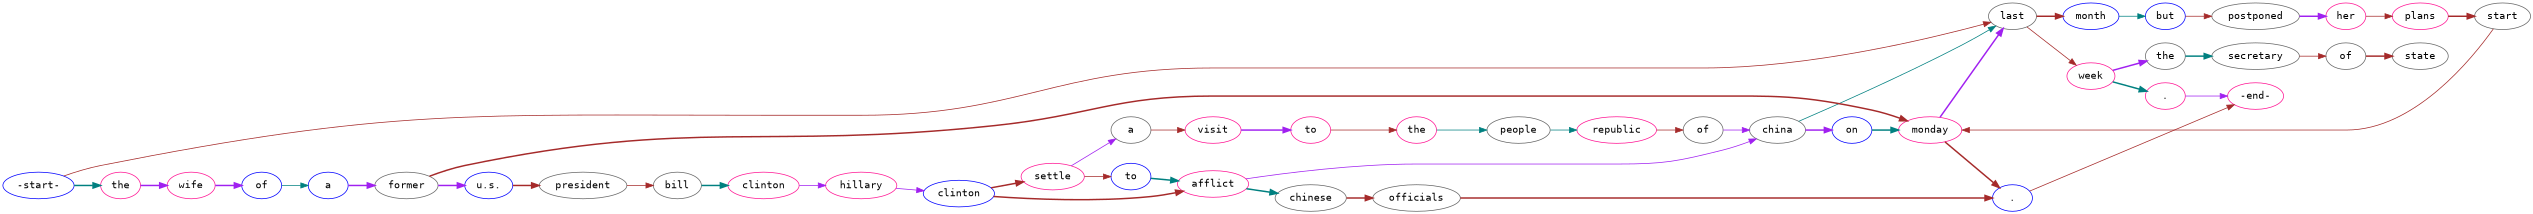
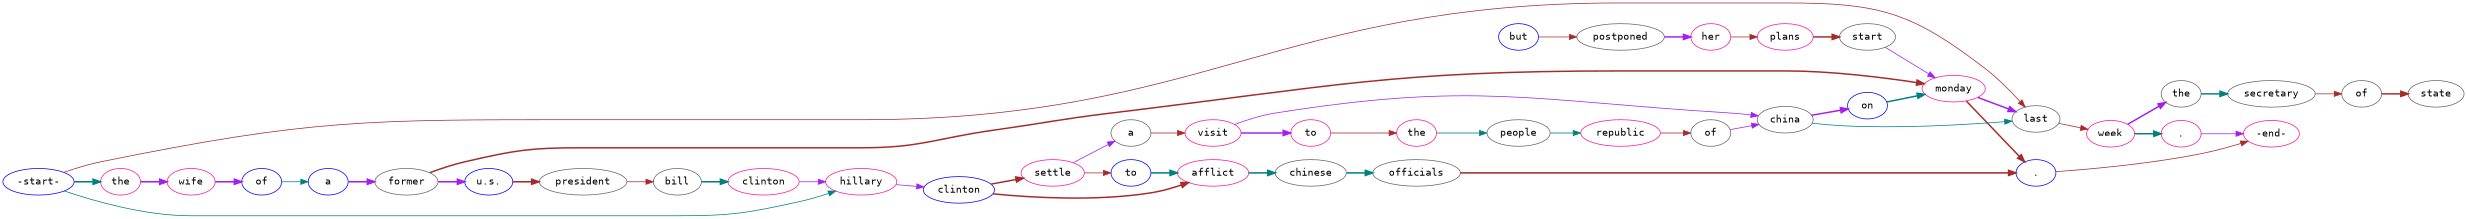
  strict digraph {
    fontname="DejaVu Sans Mono"
    rankdir=LR
    node [color=deeppink fontname="DejaVu Sans Mono"]
    edge [color=brown fontname="DejaVu Sans Mono" style=bold weight=2.0]
    n1 [info="[(0, 15), (1, 14), (2, 13)]" label=monday]
    n2 [color=gray40 info="[(0, 14), (1, 7), (1, 15), (3, 1)]" label=last]
    n3 [color=blue info="[(0, 16), (2, 14), (3, 12)]" label="."]
-   n4 [color=blue info="[(1, 8)]" label=month]
    n5 [info="[(1, 16), (3, 2)]" label=week]
    n6 [info="[(0, 17), (1, 18), (2, 15), (3, 13)]" label="-end-"]
    n7 [color=blue info="[(1, 9)]" label=but]
    n8 [color=gray40 info="[(3, 3)]" label=the]
    n9 [info="[(1, 17)]" label="."]
    n10 [info="[(1, 3), (2, 3)]" label=settle]
    n11 [color=gray40 info="[(2, 4)]" label=a]
    n12 [color=blue info="[(1, 4)]" label=to]
    n13 [info="[(2, 5)]" label=visit]
    n14 [info="[(0, 12), (1, 5), (3, 9)]" label=afflict]
    n15 [info="[(2, 6)]" label=to]
    n16 [color=gray40 info="[(0, 13), (1, 6), (2, 11)]" label=china]
    n17 [color=gray40 info="[(3, 10)]" label=chinese]
    n18 [info="[(2, 9)]" label=republic]
    n19 [color=gray40 info="[(2, 10)]" label=of]
    n20 [color=blue info="[(2, 12)]" label=on]
    n21 [color=blue info="[(0, 4)]" label=a]
    n22 [color=gray40 info="[(0, 5)]" label=former]
    n23 [color=blue info="[(0, 6)]" label="u.s."]
    n24 [color=gray40 info="[(0, 7)]" label=president]
    n25 [color=gray40 info="[(0, 8)]" label=bill]
    n26 [info="[(0, 9)]" label=clinton]
    n27 [info="[(0, 10), (1, 1), (2, 1)]" label=hillary]
    n28 [color=blue info="[(0, 11), (1, 2), (2, 2), (3, 8)]" label=clinton]
    n29 [color=gray40 info="[(3, 11)]" label=officials]
    n30 [color=gray40 info="[(3, 4)]" label=secretary]
    n31 [color=gray40 info="[(3, 5)]" label=of]
    n32 [color=gray40 info="[(3, 6)]" label=state]
    n33 [color=gray40 info="[(1, 10)]" label=postponed]
    n34 [color=gray40 info="[(1, 13)]" label=start]
    n35 [info="[(1, 11)]" label=her]
    n36 [info="[(1, 12)]" label=plans]
    n37 [info="[(2, 7)]" label=the]
    n38 [info="[(0, 2)]" label=wife]
    n39 [color=blue info="[(0, 3)]" label=of]
    n40 [color=gray40 info="[(2, 8)]" label=people]
    n41 [info="[(0, 1)]" label=the]
    n42 [color=blue info="[(0, 0), (1, 0), (2, 0), (3, 0)]" label="-start-"]
    n1 -> n2 [color=purple weight=0.583333333333]
    n1 -> n3 [weight=0.333333333333]
-   n2 -> n4 [weight=1.25]
    n2 -> n5 [style=solid weight=0.375]
    n3 -> n6 [style=solid weight=0.194444444444]
-   n4 -> n7 [color=teal style=solid]
    n5 -> n8 [color=purple weight=1.5]
    n5 -> n9 [color=teal weight=1.5]
    n7 -> n33 [style=solid]
    n8 -> n30 [color=teal]
    n9 -> n6 [color=purple style=solid weight=1.25]
    n10 -> n11 [color=purple style=solid weight=1.5]
    n10 -> n12 [style=solid weight=1.5]
    n11 -> n13 [style=solid]
    n12 -> n14 [color=teal weight=1.33333333333]
    n13 -> n15 [color=purple]
-   n14 -> n16 [color=purple style=solid weight=0.333333333333]
+   n13 -> n16 [color=purple style=solid weight=0.333333333333]
    n14 -> n17 [color=teal weight=1.33333333333]
    n15 -> n37 [style=solid]
    n16 -> n2 [color=teal style=solid weight=0.291666666667]
    n16 -> n20 [color=purple weight=1.33333333333]
-   n17 -> n29
+   n17 -> n29 [color=teal]
    n18 -> n19 [style=solid]
    n19 -> n16 [color=purple style=solid weight=1.33333333333]
    n20 -> n1 [color=teal weight=1.33333333333]
    n21 -> n22 [color=purple]
    n22 -> n1 [weight=0.510416666667]
    n22 -> n23 [color=purple]
    n23 -> n24
    n24 -> n25 [style=solid]
    n25 -> n26 [color=teal]
    n26 -> n27 [color=purple style=solid weight=1.33333333333]
    n27 -> n28 [color=purple style=solid weight=0.194444444444]
    n28 -> n10 [weight=0.375]
    n28 -> n14 [weight=0.25]
    n29 -> n3 [weight=1.33333333333]
    n30 -> n31 [style=solid]
    n31 -> n32
    n33 -> n35 [color=purple]
-   n34 -> n1 [style=solid weight=1.33333333333]
+   n34 -> n1 [color=purple style=solid weight=1.33333333333]
    n35 -> n36 [style=solid]
    n36 -> n34
    n37 -> n40 [color=teal style=solid]
    n38 -> n39 [color=purple]
    n39 -> n21 [color=teal style=solid]
    n40 -> n18 [color=teal style=solid]
    n41 -> n38 [color=purple]
    n42 -> n2 [style=solid weight=0.411764705882]
+   n42 -> n27 [color=teal style=solid weight=0.277777777778]
    n42 -> n41 [color=teal weight=1.25]
  }
